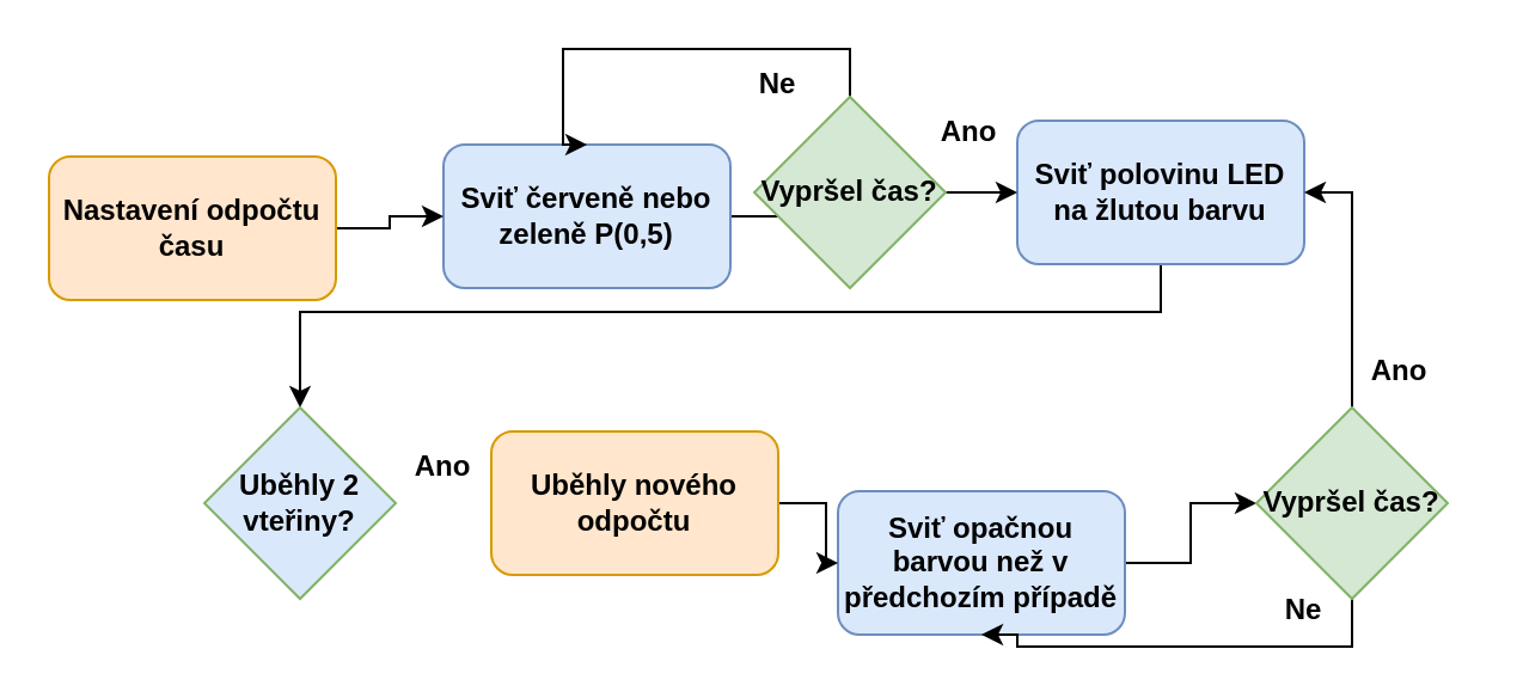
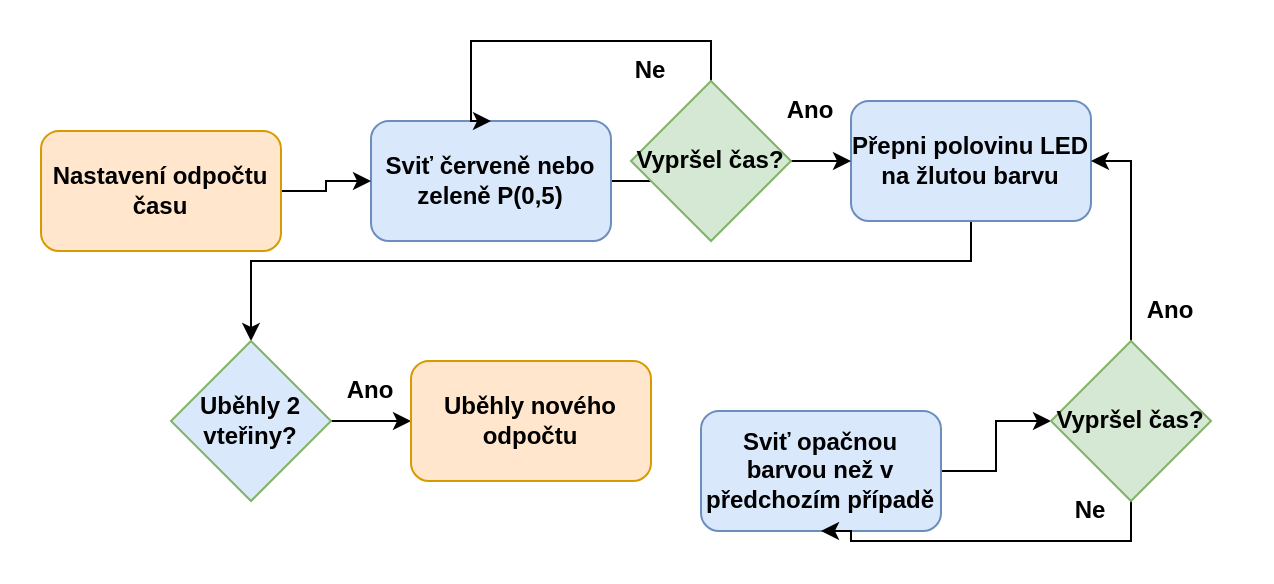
  <mxCell id="0" />
  <mxCell id="1" parent="0" />
  <mxCell id="2" style="edgeStyle=orthogonalEdgeStyle;rounded=0;orthogonalLoop=1;jettySize=auto;html=1;entryX=0;entryY=0.5;entryDx=0;entryDy=0;fontStyle=1" parent="1" source="3" target="8" edge="1"><mxGeometry relative="1" as="geometry" /></mxCell>
  <mxCell id="3" value="Sviť červeně nebo zeleně P(0,5)" style="rounded=1;whiteSpace=wrap;html=1;fillColor=#dae8fc;strokeColor=#6c8ebf;fontStyle=1" parent="1" vertex="1"><mxGeometry x="185" y="60" width="120" height="60" as="geometry" /></mxCell>
  <mxCell id="4" style="edgeStyle=orthogonalEdgeStyle;rounded=0;orthogonalLoop=1;jettySize=auto;html=1;entryX=0.5;entryY=0;entryDx=0;entryDy=0;startArrow=none;startFill=0;fontStyle=1" parent="1" source="5" target="10" edge="1"><mxGeometry relative="1" as="geometry"><Array as="points"><mxPoint x="485" y="130" /><mxPoint x="125" y="130" /></Array></mxGeometry></mxCell>
- <mxCell id="5" value="Sviť polovinu LED na žlutou barvu" style="rounded=1;whiteSpace=wrap;html=1;fillColor=#dae8fc;strokeColor=#6c8ebf;fontStyle=1" parent="1" vertex="1"><mxGeometry x="425" y="50" width="120" height="60" as="geometry" /></mxCell>
+ <mxCell id="5" value="Přepni polovinu LED na žlutou barvu" style="rounded=1;whiteSpace=wrap;html=1;fillColor=#dae8fc;strokeColor=#6c8ebf;fontStyle=1" parent="1" vertex="1"><mxGeometry x="425" y="50" width="120" height="60" as="geometry" /></mxCell>
  <mxCell id="6" style="edgeStyle=orthogonalEdgeStyle;rounded=0;orthogonalLoop=1;jettySize=auto;html=1;entryX=0.5;entryY=0;entryDx=0;entryDy=0;fontStyle=1" parent="1" source="8" target="3" edge="1"><mxGeometry relative="1" as="geometry"><Array as="points"><mxPoint x="355" y="20" /><mxPoint x="235" y="20" /></Array></mxGeometry></mxCell>
  <mxCell id="7" style="edgeStyle=orthogonalEdgeStyle;rounded=0;orthogonalLoop=1;jettySize=auto;html=1;fontStyle=1" parent="1" source="8" target="5" edge="1"><mxGeometry relative="1" as="geometry" /></mxCell>
  <mxCell id="8" value="Vypršel čas?" style="rhombus;whiteSpace=wrap;html=1;fillColor=#d5e8d4;strokeColor=#82b366;fontStyle=1" parent="1" vertex="1"><mxGeometry x="315" y="40" width="80" height="80" as="geometry" /></mxCell>
+ <mxCell id="9" style="edgeStyle=orthogonalEdgeStyle;rounded=0;orthogonalLoop=1;jettySize=auto;html=1;entryX=0;entryY=0.5;entryDx=0;entryDy=0;fontStyle=1" parent="1" source="10" target="19" edge="1"><mxGeometry relative="1" as="geometry" /></mxCell>
  <mxCell id="10" value="Uběhly 2 vteřiny?" style="rhombus;whiteSpace=wrap;html=1;fillColor=#dae8fc;strokeColor=#82b366;fontStyle=1;" parent="1" vertex="1"><mxGeometry x="85" y="170" width="80" height="80" as="geometry" /></mxCell>
  <mxCell id="11" style="edgeStyle=orthogonalEdgeStyle;rounded=0;orthogonalLoop=1;jettySize=auto;html=1;fontStyle=1" parent="1" source="12" target="3" edge="1"><mxGeometry relative="1" as="geometry" /></mxCell>
  <mxCell id="12" value="Nastavení odpočtu času" style="rounded=1;whiteSpace=wrap;html=1;fillColor=#ffe6cc;strokeColor=#d79b00;fontStyle=1" parent="1" vertex="1"><mxGeometry x="20" y="65" width="120" height="60" as="geometry" /></mxCell>
  <mxCell id="13" value="Ano" style="text;html=1;strokeColor=none;fillColor=none;align=center;verticalAlign=middle;whiteSpace=wrap;rounded=0;fontStyle=1" parent="1" vertex="1"><mxGeometry x="555" y="140" width="60" height="30" as="geometry" /></mxCell>
  <mxCell id="14" value="&lt;div&gt;Ne&lt;/div&gt;" style="text;html=1;strokeColor=none;fillColor=none;align=center;verticalAlign=middle;whiteSpace=wrap;rounded=0;fontStyle=1" parent="1" vertex="1"><mxGeometry x="515" y="240" width="60" height="30" as="geometry" /></mxCell>
  <mxCell id="15" value="Ano" style="text;html=1;strokeColor=none;fillColor=none;align=center;verticalAlign=middle;whiteSpace=wrap;rounded=0;fontStyle=1" parent="1" vertex="1"><mxGeometry x="375" y="40" width="60" height="30" as="geometry" /></mxCell>
  <mxCell id="16" style="edgeStyle=orthogonalEdgeStyle;rounded=0;orthogonalLoop=1;jettySize=auto;html=1;entryX=0;entryY=0.5;entryDx=0;entryDy=0;fontStyle=1" parent="1" source="17" target="24" edge="1"><mxGeometry relative="1" as="geometry" /></mxCell>
  <mxCell id="17" value="Sviť opačnou barvou než v předchozím případě" style="rounded=1;whiteSpace=wrap;html=1;fillColor=#dae8fc;strokeColor=#6c8ebf;fontStyle=1" parent="1" vertex="1"><mxGeometry x="350" y="205" width="120" height="60" as="geometry" /></mxCell>
- <mxCell id="18" style="edgeStyle=orthogonalEdgeStyle;rounded=0;orthogonalLoop=1;jettySize=auto;html=1;fontStyle=1" parent="1" source="19" target="17" edge="1"><mxGeometry relative="1" as="geometry" /></mxCell>
  <mxCell id="19" value="Uběhly nového odpočtu" style="rounded=1;whiteSpace=wrap;html=1;fillColor=#ffe6cc;strokeColor=#d79b00;fontStyle=1" parent="1" vertex="1"><mxGeometry x="205" y="180" width="120" height="60" as="geometry" /></mxCell>
  <mxCell id="20" value="&lt;div&gt;Ne&lt;/div&gt;" style="text;html=1;strokeColor=none;fillColor=none;align=center;verticalAlign=middle;whiteSpace=wrap;rounded=0;fontStyle=1" parent="1" vertex="1"><mxGeometry x="295" y="20" width="60" height="30" as="geometry" /></mxCell>
  <mxCell id="21" value="Ano" style="text;html=1;strokeColor=none;fillColor=none;align=center;verticalAlign=middle;whiteSpace=wrap;rounded=0;fontStyle=1" parent="1" vertex="1"><mxGeometry x="155" y="180" width="60" height="30" as="geometry" /></mxCell>
  <mxCell id="22" style="edgeStyle=orthogonalEdgeStyle;rounded=0;orthogonalLoop=1;jettySize=auto;html=1;entryX=1;entryY=0.5;entryDx=0;entryDy=0;fontStyle=1" parent="1" source="24" target="5" edge="1"><mxGeometry relative="1" as="geometry" /></mxCell>
  <mxCell id="23" style="edgeStyle=orthogonalEdgeStyle;rounded=0;orthogonalLoop=1;jettySize=auto;html=1;entryX=0.5;entryY=1;entryDx=0;entryDy=0;fontStyle=1" parent="1" source="24" target="17" edge="1"><mxGeometry relative="1" as="geometry"><Array as="points"><mxPoint x="565" y="270" /><mxPoint x="425" y="270" /></Array></mxGeometry></mxCell>
  <mxCell id="24" value="Vypršel čas?" style="rhombus;whiteSpace=wrap;html=1;fillColor=#d5e8d4;strokeColor=#82b366;fontStyle=1" parent="1" vertex="1"><mxGeometry x="525" y="170" width="80" height="80" as="geometry" /></mxCell>
